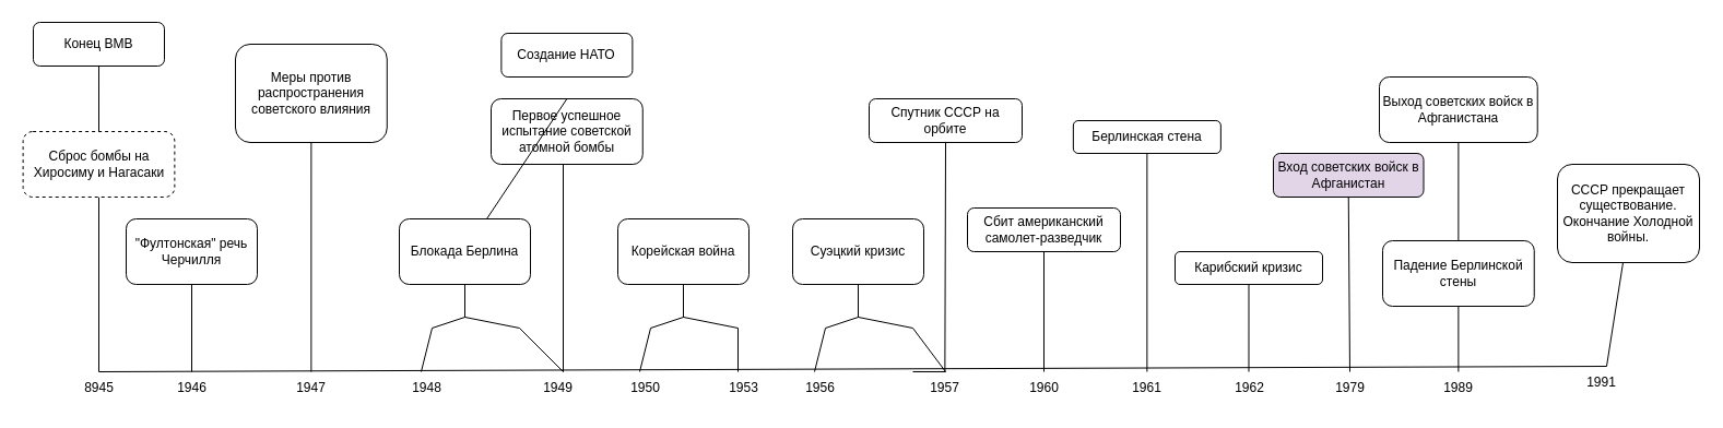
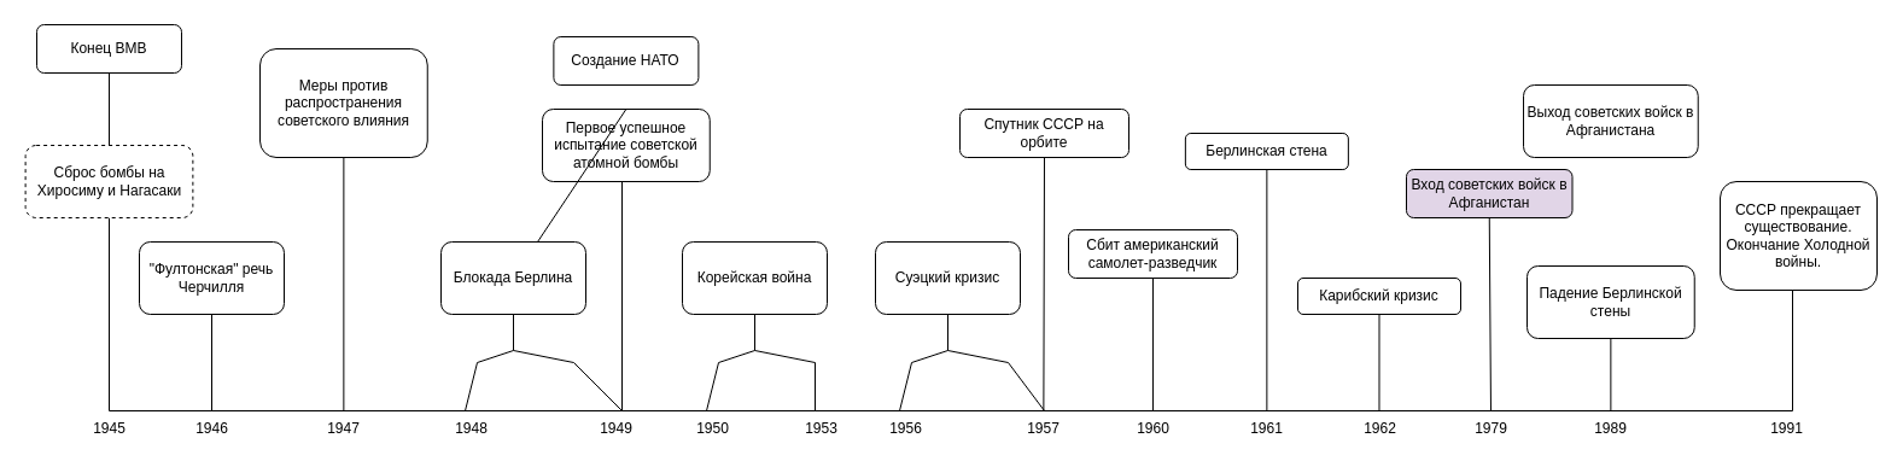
  <mxCell id="0" />
  <mxCell id="1" parent="0" />
  <mxCell id="2" value="" style="endArrow=none;html=1;rounded=0;entryX=0.6;entryY=0;entryDx=0;entryDy=0;entryPerimeter=0;" parent="1" edge="1" target="52"><mxGeometry width="50" height="50" relative="1" as="geometry"><mxPoint x="90" y="340" as="sourcePoint" /><mxPoint x="1595" y="340" as="targetPoint" /></mxGeometry></mxCell>
  <mxCell id="3" value="1946" style="text;html=1;align=center;verticalAlign=middle;resizable=0;points=[];autosize=1;strokeColor=none;fillColor=none;" parent="1" vertex="1"><mxGeometry x="150" y="340" width="50" height="30" as="geometry" /></mxCell>
  <mxCell id="4" value="" style="endArrow=none;html=1;rounded=0;entryX=0.5;entryY=1;entryDx=0;entryDy=0;entryPerimeter=0;" parent="1" target="5" edge="1"><mxGeometry width="50" height="50" relative="1" as="geometry"><mxPoint x="175" y="340" as="sourcePoint" /><mxPoint x="175" y="260" as="targetPoint" /></mxGeometry></mxCell>
  <mxCell id="5" value="&quot;Фултонская&quot; речь Черчилля" style="rounded=1;whiteSpace=wrap;html=1;" parent="1" vertex="1"><mxGeometry x="115" y="200" width="120" height="60" as="geometry" /></mxCell>
- <mxCell id="6" value="8945" style="text;html=1;align=center;verticalAlign=middle;resizable=0;points=[];autosize=1;strokeColor=none;fillColor=none;" parent="1" vertex="1"><mxGeometry x="65" y="340" width="50" height="30" as="geometry" /></mxCell>
+ <mxCell id="6" value="1945" style="text;html=1;align=center;verticalAlign=middle;resizable=0;points=[];autosize=1;strokeColor=none;fillColor=none;" parent="1" vertex="1"><mxGeometry x="65" y="340" width="50" height="30" as="geometry" /></mxCell>
  <mxCell id="7" value="" style="endArrow=none;html=1;rounded=0;entryX=0.5;entryY=1;entryDx=0;entryDy=0;entryPerimeter=0;" parent="1" target="8" edge="1"><mxGeometry width="50" height="50" relative="1" as="geometry"><mxPoint x="90" y="340" as="sourcePoint" /><mxPoint x="90" y="260" as="targetPoint" /></mxGeometry></mxCell>
  <mxCell id="8" value="Сброс бомбы на Хиросиму и Нагасаки" style="rounded=1;whiteSpace=wrap;html=1;dashed=1;" parent="1" vertex="1"><mxGeometry x="20.62" y="120" width="138.75" height="60" as="geometry" /></mxCell>
  <mxCell id="9" value="1947" style="text;html=1;align=center;verticalAlign=middle;resizable=0;points=[];autosize=1;strokeColor=none;fillColor=none;" parent="1" vertex="1"><mxGeometry x="259.38" y="340" width="50" height="30" as="geometry" /></mxCell>
  <mxCell id="10" value="" style="endArrow=none;html=1;rounded=0;entryX=0.5;entryY=1;entryDx=0;entryDy=0;entryPerimeter=0;" parent="1" target="11" edge="1"><mxGeometry width="50" height="50" relative="1" as="geometry"><mxPoint x="284.37" y="340" as="sourcePoint" /><mxPoint x="284.37" y="260" as="targetPoint" /></mxGeometry></mxCell>
  <mxCell id="11" value="Меры против распространения советского влияния" style="rounded=1;whiteSpace=wrap;html=1;" parent="1" vertex="1"><mxGeometry x="215.01" y="40" width="138.75" height="90" as="geometry" /></mxCell>
  <mxCell id="12" value="1948" style="text;html=1;align=center;verticalAlign=middle;resizable=0;points=[];autosize=1;strokeColor=none;fillColor=none;" parent="1" vertex="1"><mxGeometry x="365" y="340" width="50" height="30" as="geometry" /></mxCell>
  <mxCell id="13" value="1949" style="text;html=1;align=center;verticalAlign=middle;resizable=0;points=[];autosize=1;strokeColor=none;fillColor=none;" parent="1" vertex="1"><mxGeometry x="485" y="340" width="50" height="30" as="geometry" /></mxCell>
  <mxCell id="14" value="" style="endArrow=none;html=1;rounded=0;startArrow=none;exitX=0.5;exitY=1;exitDx=0;exitDy=0;exitPerimeter=0;" parent="1" source="15" edge="1"><mxGeometry width="50" height="50" relative="1" as="geometry"><mxPoint x="445" y="210" as="sourcePoint" /><mxPoint x="425" y="290" as="targetPoint" /></mxGeometry></mxCell>
  <mxCell id="15" value="Блокада Берлина" style="rounded=1;whiteSpace=wrap;html=1;" parent="1" vertex="1"><mxGeometry x="365" y="200" width="120" height="60" as="geometry" /></mxCell>
  <mxCell id="16" value="" style="endArrow=none;html=1;rounded=0;exitX=0.5;exitY=0;exitDx=0;exitDy=0;exitPerimeter=0;entryX=0.5;entryY=1;entryDx=0;entryDy=0;entryPerimeter=0;" parent="1" source="8" target="17" edge="1"><mxGeometry width="50" height="50" relative="1" as="geometry"><mxPoint x="345" y="370" as="sourcePoint" /><mxPoint x="90" y="130" as="targetPoint" /></mxGeometry></mxCell>
  <mxCell id="17" value="Конец ВМВ" style="rounded=1;whiteSpace=wrap;html=1;" parent="1" vertex="1"><mxGeometry x="29.99" y="20" width="120" height="40" as="geometry" /></mxCell>
  <mxCell id="18" value="" style="endArrow=none;html=1;rounded=0;exitX=0.6;exitY=0;exitDx=0;exitDy=0;exitPerimeter=0;" parent="1" source="13" edge="1"><mxGeometry width="50" height="50" relative="1" as="geometry"><mxPoint x="515" y="290" as="sourcePoint" /><mxPoint x="515" y="150" as="targetPoint" /></mxGeometry></mxCell>
  <mxCell id="19" value="Первое успешное испытание советской атомной бомбы" style="rounded=1;whiteSpace=wrap;html=1;" parent="1" vertex="1"><mxGeometry x="449" y="90" width="138.75" height="60" as="geometry" /></mxCell>
  <mxCell id="20" value="" style="endArrow=none;html=1;rounded=0;exitX=0.5;exitY=0;exitDx=0;exitDy=0;exitPerimeter=0;" parent="1" source="19" target="15" edge="1"><mxGeometry width="50" height="50" relative="1" as="geometry"><mxPoint x="929.38" y="260" as="sourcePoint" /><mxPoint x="674.38" y="20" as="targetPoint" /></mxGeometry></mxCell>
  <mxCell id="21" value="Создание НАТО" style="rounded=1;whiteSpace=wrap;html=1;" parent="1" vertex="1"><mxGeometry x="458.38" y="30" width="120" height="40" as="geometry" /></mxCell>
  <mxCell id="22" value="" style="endArrow=none;html=1;rounded=0;" parent="1" edge="1"><mxGeometry width="50" height="50" relative="1" as="geometry"><mxPoint x="385" y="340" as="sourcePoint" /><mxPoint x="515" y="340" as="targetPoint" /><Array as="points"><mxPoint x="395" y="300" /><mxPoint x="425" y="290" /><mxPoint x="475" y="300" /></Array></mxGeometry></mxCell>
  <mxCell id="23" value="1950" style="text;html=1;align=center;verticalAlign=middle;resizable=0;points=[];autosize=1;strokeColor=none;fillColor=none;" parent="1" vertex="1"><mxGeometry x="565" y="340" width="50" height="30" as="geometry" /></mxCell>
  <mxCell id="24" value="1953" style="text;html=1;align=center;verticalAlign=middle;resizable=0;points=[];autosize=1;strokeColor=none;fillColor=none;" parent="1" vertex="1"><mxGeometry x="655" y="340" width="50" height="30" as="geometry" /></mxCell>
  <mxCell id="25" value="" style="endArrow=none;html=1;rounded=0;startArrow=none;exitX=0.5;exitY=1;exitDx=0;exitDy=0;exitPerimeter=0;" parent="1" source="26" edge="1"><mxGeometry width="50" height="50" relative="1" as="geometry"><mxPoint x="645" y="210" as="sourcePoint" /><mxPoint x="625" y="290" as="targetPoint" /></mxGeometry></mxCell>
  <mxCell id="26" value="Корейская война" style="rounded=1;whiteSpace=wrap;html=1;" parent="1" vertex="1"><mxGeometry x="565" y="200" width="120" height="60" as="geometry" /></mxCell>
  <mxCell id="27" value="" style="endArrow=none;html=1;rounded=0;entryX=0.4;entryY=0;entryDx=0;entryDy=0;entryPerimeter=0;" parent="1" edge="1" target="24"><mxGeometry width="50" height="50" relative="1" as="geometry"><mxPoint x="585" y="340" as="sourcePoint" /><mxPoint x="715" y="340" as="targetPoint" /><Array as="points"><mxPoint x="595" y="300" /><mxPoint x="625" y="290" /><mxPoint x="675" y="300" /></Array></mxGeometry></mxCell>
  <mxCell id="28" value="1957" style="text;html=1;align=center;verticalAlign=middle;resizable=0;points=[];autosize=1;strokeColor=none;fillColor=none;" parent="1" vertex="1"><mxGeometry x="839.37" y="340" width="50" height="30" as="geometry" /></mxCell>
  <mxCell id="29" value="" style="endArrow=none;html=1;rounded=0;entryX=0.5;entryY=1;entryDx=0;entryDy=0;entryPerimeter=0;" parent="1" target="30" edge="1"><mxGeometry width="50" height="50" relative="1" as="geometry"><mxPoint x="864.36" y="340" as="sourcePoint" /><mxPoint x="864.36" y="260" as="targetPoint" /></mxGeometry></mxCell>
  <mxCell id="30" value="Спутник СССР на орбите" style="rounded=1;whiteSpace=wrap;html=1;" parent="1" vertex="1"><mxGeometry x="795" y="90" width="140" height="40" as="geometry" /></mxCell>
  <mxCell id="31" value="1960" style="text;html=1;align=center;verticalAlign=middle;resizable=0;points=[];autosize=1;strokeColor=none;fillColor=none;" vertex="1" parent="1"><mxGeometry x="930" y="340" width="50" height="30" as="geometry" /></mxCell>
  <mxCell id="32" value="" style="endArrow=none;html=1;rounded=0;entryX=0.5;entryY=1;entryDx=0;entryDy=0;entryPerimeter=0;" edge="1" parent="1" target="33"><mxGeometry width="50" height="50" relative="1" as="geometry"><mxPoint x="954.99" y="340" as="sourcePoint" /><mxPoint x="954.99" y="260" as="targetPoint" /></mxGeometry></mxCell>
  <mxCell id="33" value="Сбит американский самолет-разведчик" style="rounded=1;whiteSpace=wrap;html=1;" vertex="1" parent="1"><mxGeometry x="885" y="190" width="140" height="40" as="geometry" /></mxCell>
  <mxCell id="34" value="1956" style="text;html=1;align=center;verticalAlign=middle;resizable=0;points=[];autosize=1;strokeColor=none;fillColor=none;" vertex="1" parent="1"><mxGeometry x="725" y="340" width="50" height="30" as="geometry" /></mxCell>
  <mxCell id="35" value="" style="endArrow=none;html=1;rounded=0;startArrow=none;exitX=0.5;exitY=1;exitDx=0;exitDy=0;exitPerimeter=0;" edge="1" parent="1" source="36"><mxGeometry width="50" height="50" relative="1" as="geometry"><mxPoint x="805" y="210" as="sourcePoint" /><mxPoint x="785" y="290" as="targetPoint" /></mxGeometry></mxCell>
  <mxCell id="36" value="Суэцкий кризис" style="rounded=1;whiteSpace=wrap;html=1;" vertex="1" parent="1"><mxGeometry x="725" y="200" width="120" height="60" as="geometry" /></mxCell>
  <mxCell id="37" value="" style="endArrow=none;html=1;rounded=0;entryX=0.4;entryY=0;entryDx=0;entryDy=0;entryPerimeter=0;" edge="1" parent="1"><mxGeometry width="50" height="50" relative="1" as="geometry"><mxPoint x="745" y="340" as="sourcePoint" /><mxPoint x="835" y="340" as="targetPoint" /><Array as="points"><mxPoint x="755" y="300" /><mxPoint x="785" y="290" /><mxPoint x="835" y="300" /><mxPoint x="865" y="340" /></Array></mxGeometry></mxCell>
  <mxCell id="38" value="1961" style="text;html=1;align=center;verticalAlign=middle;resizable=0;points=[];autosize=1;strokeColor=none;fillColor=none;" vertex="1" parent="1"><mxGeometry x="1024.37" y="340" width="50" height="30" as="geometry" /></mxCell>
  <mxCell id="39" value="" style="endArrow=none;html=1;rounded=0;entryX=0.5;entryY=1;entryDx=0;entryDy=0;entryPerimeter=0;" edge="1" parent="1" target="40"><mxGeometry width="50" height="50" relative="1" as="geometry"><mxPoint x="1049.36" y="340" as="sourcePoint" /><mxPoint x="1049.36" y="260" as="targetPoint" /></mxGeometry></mxCell>
  <mxCell id="40" value="Берлинская стена" style="rounded=1;whiteSpace=wrap;html=1;" vertex="1" parent="1"><mxGeometry x="981.87" y="110" width="135" height="30" as="geometry" /></mxCell>
  <mxCell id="41" value="1962" style="text;html=1;align=center;verticalAlign=middle;resizable=0;points=[];autosize=1;strokeColor=none;fillColor=none;" vertex="1" parent="1"><mxGeometry x="1117.5" y="340" width="50" height="30" as="geometry" /></mxCell>
  <mxCell id="42" value="" style="endArrow=none;html=1;rounded=0;entryX=0.5;entryY=1;entryDx=0;entryDy=0;entryPerimeter=0;" edge="1" parent="1" target="43"><mxGeometry width="50" height="50" relative="1" as="geometry"><mxPoint x="1142.49" y="340" as="sourcePoint" /><mxPoint x="1142.49" y="260" as="targetPoint" /></mxGeometry></mxCell>
  <mxCell id="43" value="Карибский кризис" style="rounded=1;whiteSpace=wrap;html=1;" vertex="1" parent="1"><mxGeometry x="1075" y="230" width="135" height="30" as="geometry" /></mxCell>
  <mxCell id="44" value="1979" style="text;html=1;align=center;verticalAlign=middle;resizable=0;points=[];autosize=1;strokeColor=none;fillColor=none;" vertex="1" parent="1"><mxGeometry x="1210" y="340" width="50" height="30" as="geometry" /></mxCell>
  <mxCell id="45" value="" style="endArrow=none;html=1;rounded=0;entryX=0.5;entryY=1;entryDx=0;entryDy=0;entryPerimeter=0;" edge="1" parent="1" target="46"><mxGeometry width="50" height="50" relative="1" as="geometry"><mxPoint x="1234.99" y="340" as="sourcePoint" /><mxPoint x="1234.99" y="260" as="targetPoint" /></mxGeometry></mxCell>
  <mxCell id="46" value="Вход советских войск в Афганистан" style="rounded=1;whiteSpace=wrap;html=1;fillColor=#e1d5e7;" vertex="1" parent="1"><mxGeometry x="1165" width="137.5" height="40" as="geometry" y="140" /></mxCell>
  <mxCell id="47" value="1989" style="text;html=1;align=center;verticalAlign=middle;resizable=0;points=[];autosize=1;strokeColor=none;fillColor=none;" vertex="1" parent="1"><mxGeometry x="1309.37" y="340" width="50" height="30" as="geometry" /></mxCell>
  <mxCell id="48" value="" style="endArrow=none;html=1;rounded=0;entryX=0.5;entryY=1;entryDx=0;entryDy=0;entryPerimeter=0;" edge="1" parent="1" target="49"><mxGeometry width="50" height="50" relative="1" as="geometry"><mxPoint x="1334.38" y="340" as="sourcePoint" /><mxPoint x="1334.38" y="260" as="targetPoint" /></mxGeometry></mxCell>
  <mxCell id="49" value="Падение Берлинской стены" style="rounded=1;whiteSpace=wrap;html=1;" vertex="1" parent="1"><mxGeometry x="1264.99" y="220" width="138.75" height="60" as="geometry" /></mxCell>
- <mxCell id="50" value="" style="endArrow=none;html=1;rounded=0;exitX=0.5;exitY=0;exitDx=0;exitDy=0;exitPerimeter=0;entryX=0.5;entryY=1;entryDx=0;entryDy=0;entryPerimeter=0;" edge="1" parent="1" source="49" target="51"><mxGeometry width="50" height="50" relative="1" as="geometry"><mxPoint x="1589.38" y="370" as="sourcePoint" /><mxPoint x="1334.38" y="130" as="targetPoint" /></mxGeometry></mxCell>
  <mxCell id="51" value="Выход советских войск в Афганистана" style="rounded=1;whiteSpace=wrap;html=1;" vertex="1" parent="1"><mxGeometry x="1262.03" y="70" width="144.69" height="60" as="geometry" /></mxCell>
- <mxCell id="52" value="1991" style="text;html=1;align=center;verticalAlign=middle;resizable=0;points=[];autosize=1;strokeColor=none;fillColor=none;" vertex="1" parent="1"><mxGeometry x="1440" y="335" width="50" height="30" as="geometry" /></mxCell>
+ <mxCell id="52" value="1991" style="text;html=1;align=center;verticalAlign=middle;resizable=0;points=[];autosize=1;strokeColor=none;fillColor=none;" vertex="1" parent="1"><mxGeometry x="1455" y="340" width="50" height="30" as="geometry" /></mxCell>
  <mxCell id="53" value="" style="endArrow=none;html=1;rounded=0;exitX=0.6;exitY=0;exitDx=0;exitDy=0;exitPerimeter=0;" edge="1" parent="1" source="52"><mxGeometry width="50" height="50" relative="1" as="geometry"><mxPoint x="1479.99" y="340" as="sourcePoint" /><mxPoint x="1485" y="240" as="targetPoint" /></mxGeometry></mxCell>
  <mxCell id="54" value="СССР прекращает существование. Окончание Холодной войны." style="rounded=1;whiteSpace=wrap;html=1;" vertex="1" parent="1"><mxGeometry x="1425" y="150" width="130" height="90" as="geometry" /></mxCell>
